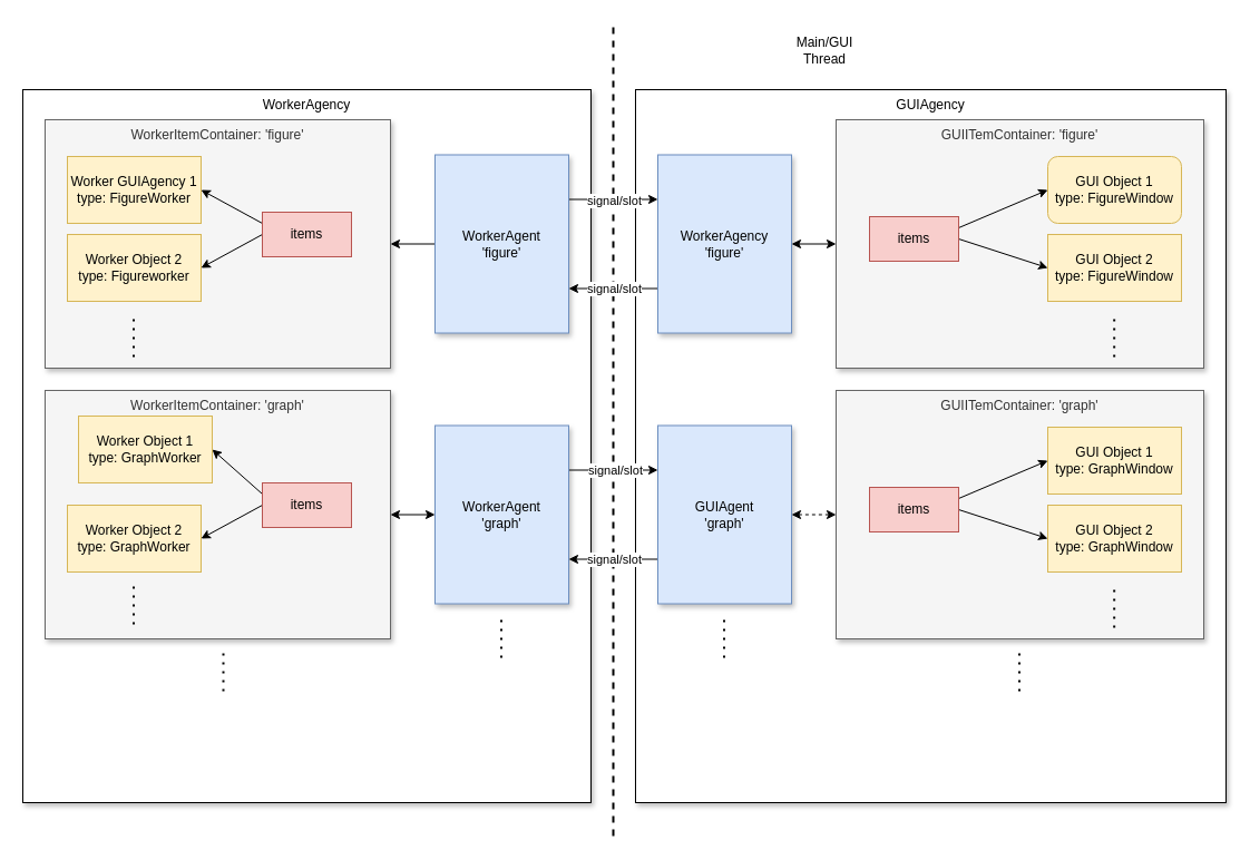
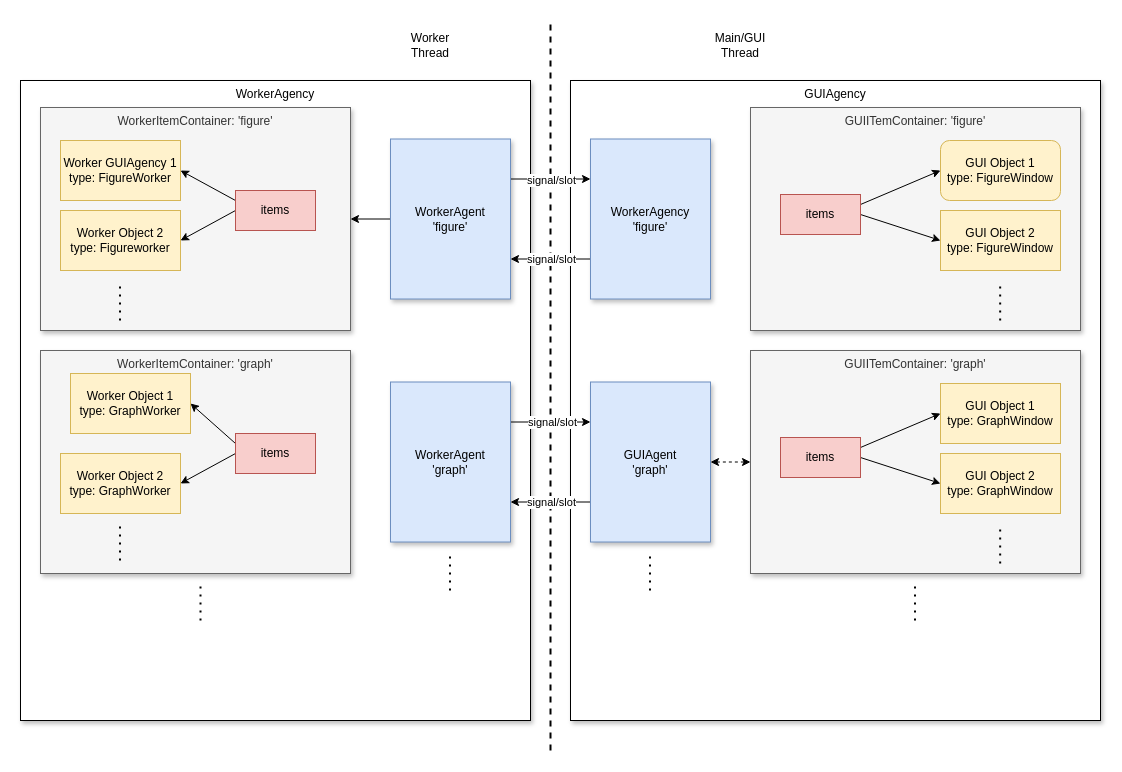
  <mxCell id="0" />
  <mxCell id="1" parent="0" />
  <mxCell id="2" value="&lt;div&gt;GUIAgency&lt;/div&gt;" style="rounded=0;whiteSpace=wrap;html=1;verticalAlign=top;shadow=1;" parent="1" vertex="1"><mxGeometry x="570" y="80" width="530" height="640" as="geometry" /></mxCell>
  <mxCell id="3" value="&lt;div&gt;WorkerAgency&lt;/div&gt;" style="rounded=0;whiteSpace=wrap;html=1;verticalAlign=top;shadow=1;" parent="1" vertex="1"><mxGeometry x="20" y="80" width="510" height="640" as="geometry" /></mxCell>
  <mxCell id="4" value="" style="endArrow=none;dashed=1;html=1;strokeWidth=2;rounded=0;" parent="1" edge="1"><mxGeometry width="50" height="50" relative="1" as="geometry"><mxPoint x="550" y="750" as="sourcePoint" /><mxPoint x="550" y="20" as="targetPoint" /></mxGeometry></mxCell>
  <mxCell id="5" value="&lt;div&gt;Main/GUI Thread&lt;/div&gt;" style="text;html=1;align=center;verticalAlign=middle;whiteSpace=wrap;rounded=0;" parent="1" vertex="1"><mxGeometry x="710" y="30" width="60" height="30" as="geometry" /></mxCell>
+ <mxCell id="6" value="&lt;div&gt;Worker Thread&lt;/div&gt;" style="text;html=1;align=center;verticalAlign=middle;whiteSpace=wrap;rounded=0;" parent="1" vertex="1"><mxGeometry x="400" y="30" width="60" height="30" as="geometry" /></mxCell>
  <mxCell id="7" value="&lt;div&gt;GUIITemContainer: 'figure'&lt;/div&gt;" style="rounded=0;whiteSpace=wrap;html=1;verticalAlign=top;fillColor=#f5f5f5;fontColor=#333333;strokeColor=#666666;shadow=1;" parent="1" vertex="1"><mxGeometry x="750" y="107" width="330" height="223" as="geometry" /></mxCell>
  <mxCell id="8" value="&lt;div&gt;GUI Object 1&lt;/div&gt;&lt;div&gt;type: FigureWindow&lt;br&gt;&lt;/div&gt;" style="whiteSpace=wrap;html=1;fillColor=#fff2cc;strokeColor=#d6b656;rounded=1;" parent="1" vertex="1"><mxGeometry x="940" y="140" width="120" height="60" as="geometry" /></mxCell>
  <mxCell id="9" value="&lt;div&gt;GUI Object 2&lt;/div&gt;&lt;div&gt;type: FigureWindow&lt;/div&gt;" style="rounded=0;whiteSpace=wrap;html=1;fillColor=#fff2cc;strokeColor=#d6b656;" parent="1" vertex="1"><mxGeometry x="940" y="210" width="120" height="60" as="geometry" /></mxCell>
  <mxCell id="10" style="rounded=0;orthogonalLoop=1;jettySize=auto;html=1;exitX=1;exitY=0.25;exitDx=0;exitDy=0;entryX=0;entryY=0.5;entryDx=0;entryDy=0;" parent="1" source="12" target="8" edge="1"><mxGeometry relative="1" as="geometry" /></mxCell>
  <mxCell id="11" style="rounded=0;orthogonalLoop=1;jettySize=auto;html=1;exitX=1;exitY=0.5;exitDx=0;exitDy=0;entryX=0;entryY=0.5;entryDx=0;entryDy=0;" parent="1" source="12" target="9" edge="1"><mxGeometry relative="1" as="geometry" /></mxCell>
  <mxCell id="12" value="items" style="rounded=0;whiteSpace=wrap;html=1;fillColor=#f8cecc;strokeColor=#b85450;" parent="1" vertex="1"><mxGeometry x="780" y="194" width="80" height="40" as="geometry" /></mxCell>
  <mxCell id="13" value="" style="endArrow=none;dashed=1;html=1;dashPattern=1 3;strokeWidth=2;rounded=0;" parent="1" edge="1"><mxGeometry width="50" height="50" relative="1" as="geometry"><mxPoint x="999.66" y="320" as="sourcePoint" /><mxPoint x="999.66" y="280" as="targetPoint" /></mxGeometry></mxCell>
  <mxCell id="14" style="rounded=0;orthogonalLoop=1;jettySize=auto;html=1;exitX=1;exitY=0.5;exitDx=0;exitDy=0;entryX=0;entryY=0.5;entryDx=0;entryDy=0;startArrow=classic;startFill=1;endArrow=none;" parent="1" source="15" target="25" edge="1"><mxGeometry relative="1" as="geometry" /></mxCell>
  <mxCell id="15" value="WorkerItemContainer: 'figure'" style="rounded=0;whiteSpace=wrap;html=1;verticalAlign=top;fillColor=#f5f5f5;fontColor=#333333;strokeColor=#666666;shadow=1;" parent="1" vertex="1"><mxGeometry x="40" y="107" width="310" height="223" as="geometry" /></mxCell>
  <mxCell id="16" style="rounded=0;orthogonalLoop=1;jettySize=auto;html=1;exitX=0;exitY=0.25;exitDx=0;exitDy=0;entryX=1;entryY=0.5;entryDx=0;entryDy=0;" parent="1" source="18" target="26" edge="1"><mxGeometry relative="1" as="geometry" /></mxCell>
  <mxCell id="17" style="rounded=0;orthogonalLoop=1;jettySize=auto;html=1;exitX=0;exitY=0.5;exitDx=0;exitDy=0;entryX=1;entryY=0.5;entryDx=0;entryDy=0;" parent="1" source="18" target="27" edge="1"><mxGeometry relative="1" as="geometry" /></mxCell>
  <mxCell id="18" value="items" style="rounded=0;whiteSpace=wrap;html=1;fillColor=#f8cecc;strokeColor=#b85450;" parent="1" vertex="1"><mxGeometry x="235" y="190" width="80" height="40" as="geometry" /></mxCell>
- <mxCell id="19" style="rounded=0;orthogonalLoop=1;jettySize=auto;html=1;exitX=1;exitY=0.5;exitDx=0;exitDy=0;entryX=0;entryY=0.5;entryDx=0;entryDy=0;startArrow=classic;startFill=1;" parent="1" source="22" target="7" edge="1"><mxGeometry relative="1" as="geometry" /></mxCell>
  <mxCell id="20" style="edgeStyle=orthogonalEdgeStyle;rounded=0;orthogonalLoop=1;jettySize=auto;html=1;exitX=0;exitY=0.75;exitDx=0;exitDy=0;entryX=1;entryY=0.75;entryDx=0;entryDy=0;" parent="1" source="22" target="25" edge="1"><mxGeometry relative="1" as="geometry" /></mxCell>
  <mxCell id="21" value="signal/slot" style="edgeLabel;html=1;align=center;verticalAlign=middle;resizable=0;points=[];" vertex="1" connectable="0" parent="20"><mxGeometry relative="1" as="geometry"><mxPoint as="offset" /></mxGeometry></mxCell>
  <mxCell id="22" value="&lt;div&gt;WorkerAgency&lt;br&gt;'figure'&lt;/div&gt;" style="rounded=0;whiteSpace=wrap;html=1;fillColor=#dae8fc;strokeColor=#6c8ebf;shadow=1;" parent="1" vertex="1"><mxGeometry x="590" y="138.5" width="120" height="160" as="geometry" /></mxCell>
  <mxCell id="23" style="edgeStyle=orthogonalEdgeStyle;rounded=0;orthogonalLoop=1;jettySize=auto;html=1;exitX=1;exitY=0.25;exitDx=0;exitDy=0;entryX=0;entryY=0.25;entryDx=0;entryDy=0;" parent="1" source="25" target="22" edge="1"><mxGeometry relative="1" as="geometry" /></mxCell>
  <mxCell id="24" value="&lt;div&gt;signal/slot&lt;/div&gt;" style="edgeLabel;html=1;align=center;verticalAlign=middle;resizable=0;points=[];" vertex="1" connectable="0" parent="23"><mxGeometry relative="1" as="geometry"><mxPoint y="1" as="offset" /></mxGeometry></mxCell>
  <mxCell id="25" value="WorkerAgent&lt;br&gt;'figure'" style="rounded=0;whiteSpace=wrap;html=1;fillColor=#dae8fc;strokeColor=#6c8ebf;shadow=1;" parent="1" vertex="1"><mxGeometry x="390" y="138.5" width="120" height="160" as="geometry" /></mxCell>
  <mxCell id="26" value="&lt;div&gt;Worker GUIAgency 1&lt;br&gt;type: FigureWorker&lt;br&gt;&lt;/div&gt;" style="rounded=0;whiteSpace=wrap;html=1;fillColor=#fff2cc;strokeColor=#d6b656;" parent="1" vertex="1"><mxGeometry x="60" y="140" width="120" height="60" as="geometry" /></mxCell>
  <mxCell id="27" value="&lt;div&gt;Worker Object 2&lt;/div&gt;&lt;div&gt;type: Figureworker&lt;br&gt;&lt;/div&gt;" style="rounded=0;whiteSpace=wrap;html=1;fillColor=#fff2cc;strokeColor=#d6b656;" parent="1" vertex="1"><mxGeometry x="60" y="210" width="120" height="60" as="geometry" /></mxCell>
  <mxCell id="28" value="" style="endArrow=none;dashed=1;html=1;dashPattern=1 3;strokeWidth=2;rounded=0;" parent="1" edge="1"><mxGeometry width="50" height="50" relative="1" as="geometry"><mxPoint x="119.5" y="320" as="sourcePoint" /><mxPoint x="119.5" y="280" as="targetPoint" /></mxGeometry></mxCell>
  <mxCell id="29" value="&lt;div&gt;GUIITemContainer: 'graph'&lt;/div&gt;" style="rounded=0;whiteSpace=wrap;html=1;verticalAlign=top;fillColor=#f5f5f5;fontColor=#333333;strokeColor=#666666;shadow=1;" vertex="1" parent="1"><mxGeometry x="750" y="350" width="330" height="223" as="geometry" /></mxCell>
  <mxCell id="30" value="&lt;div&gt;GUI Object 1&lt;/div&gt;&lt;div&gt;type: GraphWindow&lt;/div&gt;" style="rounded=0;whiteSpace=wrap;html=1;fillColor=#fff2cc;strokeColor=#d6b656;" vertex="1" parent="1"><mxGeometry x="940" y="383" width="120" height="60" as="geometry" /></mxCell>
  <mxCell id="31" value="&lt;div&gt;GUI Object 2&lt;/div&gt;&lt;div&gt;type: GraphWindow&lt;/div&gt;" style="rounded=0;whiteSpace=wrap;html=1;fillColor=#fff2cc;strokeColor=#d6b656;" vertex="1" parent="1"><mxGeometry x="940" y="453" width="120" height="60" as="geometry" /></mxCell>
  <mxCell id="32" style="rounded=0;orthogonalLoop=1;jettySize=auto;html=1;exitX=1;exitY=0.25;exitDx=0;exitDy=0;entryX=0;entryY=0.5;entryDx=0;entryDy=0;" edge="1" parent="1" source="34" target="30"><mxGeometry relative="1" as="geometry" /></mxCell>
  <mxCell id="33" style="rounded=0;orthogonalLoop=1;jettySize=auto;html=1;exitX=1;exitY=0.5;exitDx=0;exitDy=0;entryX=0;entryY=0.5;entryDx=0;entryDy=0;" edge="1" parent="1" source="34" target="31"><mxGeometry relative="1" as="geometry" /></mxCell>
  <mxCell id="34" value="items" style="rounded=0;whiteSpace=wrap;html=1;fillColor=#f8cecc;strokeColor=#b85450;" vertex="1" parent="1"><mxGeometry x="780" y="437" width="80" height="40" as="geometry" /></mxCell>
  <mxCell id="35" value="" style="endArrow=none;dashed=1;html=1;dashPattern=1 3;strokeWidth=2;rounded=0;" edge="1" parent="1"><mxGeometry width="50" height="50" relative="1" as="geometry"><mxPoint x="999.66" y="563" as="sourcePoint" /><mxPoint x="999.66" y="523" as="targetPoint" /></mxGeometry></mxCell>
- <mxCell id="36" style="rounded=0;orthogonalLoop=1;jettySize=auto;html=1;exitX=1;exitY=0.5;exitDx=0;exitDy=0;entryX=0;entryY=0.5;entryDx=0;entryDy=0;startArrow=classic;startFill=1;" edge="1" parent="1" source="37" target="47"><mxGeometry relative="1" as="geometry" /></mxCell>
  <mxCell id="37" value="WorkerItemContainer: 'graph'" style="rounded=0;whiteSpace=wrap;html=1;verticalAlign=top;fillColor=#f5f5f5;fontColor=#333333;strokeColor=#666666;shadow=1;" vertex="1" parent="1"><mxGeometry x="40" y="350" width="310" height="223" as="geometry" /></mxCell>
  <mxCell id="38" style="rounded=0;orthogonalLoop=1;jettySize=auto;html=1;exitX=0;exitY=0.25;exitDx=0;exitDy=0;entryX=1;entryY=0.5;entryDx=0;entryDy=0;" edge="1" parent="1" source="40" target="48"><mxGeometry relative="1" as="geometry" /></mxCell>
  <mxCell id="39" style="rounded=0;orthogonalLoop=1;jettySize=auto;html=1;exitX=0;exitY=0.5;exitDx=0;exitDy=0;entryX=1;entryY=0.5;entryDx=0;entryDy=0;" edge="1" parent="1" source="40" target="49"><mxGeometry relative="1" as="geometry" /></mxCell>
  <mxCell id="40" value="items" style="rounded=0;whiteSpace=wrap;html=1;fillColor=#f8cecc;strokeColor=#b85450;" vertex="1" parent="1"><mxGeometry x="235" y="433" width="80" height="40" as="geometry" /></mxCell>
  <mxCell id="41" style="rounded=0;orthogonalLoop=1;jettySize=auto;html=1;exitX=1;exitY=0.5;exitDx=0;exitDy=0;entryX=0;entryY=0.5;entryDx=0;entryDy=0;startArrow=classic;startFill=1;dashed=1;" edge="1" parent="1" source="44" target="29"><mxGeometry relative="1" as="geometry" /></mxCell>
  <mxCell id="42" style="edgeStyle=orthogonalEdgeStyle;rounded=0;orthogonalLoop=1;jettySize=auto;html=1;exitX=0;exitY=0.75;exitDx=0;exitDy=0;entryX=1;entryY=0.75;entryDx=0;entryDy=0;" edge="1" parent="1" source="44" target="47"><mxGeometry relative="1" as="geometry" /></mxCell>
  <mxCell id="43" value="signal/slot" style="edgeLabel;html=1;align=center;verticalAlign=middle;resizable=0;points=[];" vertex="1" connectable="0" parent="42"><mxGeometry relative="1" as="geometry"><mxPoint as="offset" /></mxGeometry></mxCell>
  <mxCell id="44" value="&lt;div&gt;GUIAgent&lt;br&gt;'graph'&lt;br&gt;&lt;/div&gt;" style="rounded=0;whiteSpace=wrap;html=1;fillColor=#dae8fc;strokeColor=#6c8ebf;shadow=1;" vertex="1" parent="1"><mxGeometry x="590" y="381.5" width="120" height="160" as="geometry" /></mxCell>
  <mxCell id="45" style="edgeStyle=orthogonalEdgeStyle;rounded=0;orthogonalLoop=1;jettySize=auto;html=1;exitX=1;exitY=0.25;exitDx=0;exitDy=0;entryX=0;entryY=0.25;entryDx=0;entryDy=0;" edge="1" parent="1" source="47" target="44"><mxGeometry relative="1" as="geometry" /></mxCell>
  <mxCell id="46" value="signal/slot" style="edgeLabel;html=1;align=center;verticalAlign=middle;resizable=0;points=[];" vertex="1" connectable="0" parent="45"><mxGeometry x="0.025" y="1" relative="1" as="geometry"><mxPoint y="1" as="offset" /></mxGeometry></mxCell>
  <mxCell id="47" value="WorkerAgent&lt;br&gt;'graph'" style="rounded=0;whiteSpace=wrap;html=1;fillColor=#dae8fc;strokeColor=#6c8ebf;shadow=1;" vertex="1" parent="1"><mxGeometry x="390" y="381.5" width="120" height="160" as="geometry" /></mxCell>
  <mxCell id="48" value="&lt;div&gt;Worker Object 1&lt;br&gt;type: GraphWorker&lt;br&gt;&lt;/div&gt;" style="rounded=0;whiteSpace=wrap;html=1;fillColor=#fff2cc;strokeColor=#d6b656;" vertex="1" parent="1"><mxGeometry x="70" y="373" width="120" height="60" as="geometry" /></mxCell>
  <mxCell id="49" value="&lt;div&gt;Worker Object 2&lt;br&gt;type: GraphWorker&lt;/div&gt;" style="rounded=0;whiteSpace=wrap;html=1;fillColor=#fff2cc;strokeColor=#d6b656;" vertex="1" parent="1"><mxGeometry x="60" y="453" width="120" height="60" as="geometry" /></mxCell>
  <mxCell id="50" value="" style="endArrow=none;dashed=1;html=1;dashPattern=1 3;strokeWidth=2;rounded=0;" edge="1" parent="1"><mxGeometry width="50" height="50" relative="1" as="geometry"><mxPoint x="119.5" y="560" as="sourcePoint" /><mxPoint x="119.5" y="520" as="targetPoint" /></mxGeometry></mxCell>
  <mxCell id="51" value="" style="endArrow=none;dashed=1;html=1;dashPattern=1 3;strokeWidth=2;rounded=0;" edge="1" parent="1"><mxGeometry width="50" height="50" relative="1" as="geometry"><mxPoint x="914.5" y="620" as="sourcePoint" /><mxPoint x="914.5" y="580" as="targetPoint" /></mxGeometry></mxCell>
  <mxCell id="52" value="" style="endArrow=none;dashed=1;html=1;dashPattern=1 3;strokeWidth=2;rounded=0;" edge="1" parent="1"><mxGeometry width="50" height="50" relative="1" as="geometry"><mxPoint x="649.5" y="590" as="sourcePoint" /><mxPoint x="649.5" y="550" as="targetPoint" /></mxGeometry></mxCell>
  <mxCell id="53" value="" style="endArrow=none;dashed=1;html=1;dashPattern=1 3;strokeWidth=2;rounded=0;" edge="1" parent="1"><mxGeometry width="50" height="50" relative="1" as="geometry"><mxPoint x="449.5" y="590" as="sourcePoint" /><mxPoint x="449.5" y="550" as="targetPoint" /></mxGeometry></mxCell>
  <mxCell id="54" value="" style="endArrow=none;dashed=1;html=1;dashPattern=1 3;strokeWidth=2;rounded=0;" edge="1" parent="1"><mxGeometry width="50" height="50" relative="1" as="geometry"><mxPoint x="200" y="620" as="sourcePoint" /><mxPoint x="200" y="580" as="targetPoint" /></mxGeometry></mxCell>
